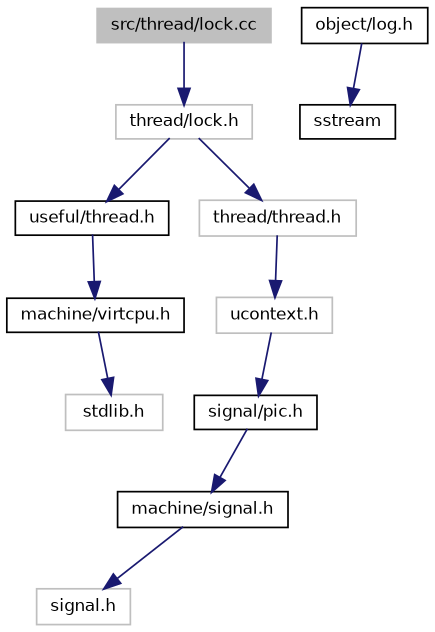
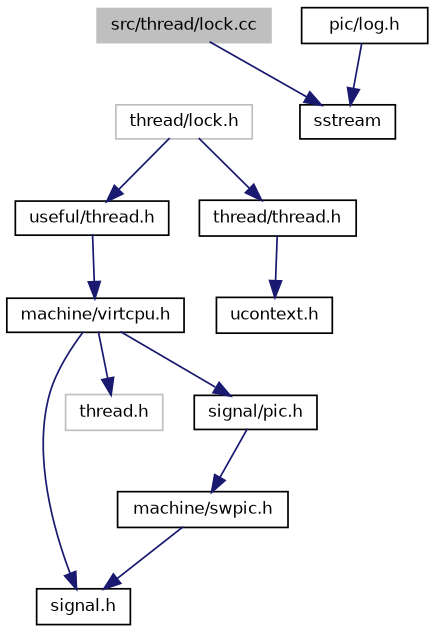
  digraph {
    fontname="DejaVu Sans"
    node [color=black fontname="DejaVu Sans" fontsize=10 shape=record]
    edge [color=midnightblue fontname="DejaVu Sans" fontsize=10 labelfontname=FreeSans labelfontsize=10 style=solid]
    n1 [color=grey75 fillcolor=grey75 fontcolor=black height=0.2 label="src/thread/lock.cc" style=filled width=0.4]
    n2 [color=grey75 height=0.2 label="thread/lock.h" width=0.4]
    n3 [height=0.2 label="useful/thread.h" width=0.4]
-   n4 [color=grey75 height=0.2 label="thread/thread.h" width=0.4]
+   n4 [height=0.2 label="thread/thread.h" width=0.4]
    n5 [height=0.2 label="machine/virtcpu.h" width=0.4]
-   n6 [color=grey75 height=0.2 label="ucontext.h" width=0.4]
-   n7 [color=grey75 height=0.2 label="signal.h" width=0.4]
-   n8 [color=grey75 height=0.2 label="stdlib.h" width=0.4]
+   n6 [height=0.2 label="ucontext.h" width=0.4]
+   n7 [height=0.2 label="signal.h" width=0.4]
+   n8 [color=grey75 height=0.2 label="thread.h" width=0.4]
    n9 [height=0.2 label="signal/pic.h" width=0.4]
-   n10 [height=0.2 label="machine/signal.h" width=0.4]
-   n11 [height=0.2 label="object/log.h" width=0.4]
+   n10 [height=0.2 label="machine/swpic.h" width=0.4]
+   n11 [height=0.2 label="pic/log.h" width=0.4]
    n12 [height=0.2 label=sstream width=0.4]
-   n1 -> n2
+   n1 -> n12
    n2 -> n3
    n2 -> n4
    n3 -> n5
    n4 -> n6
+   n5 -> n7
    n5 -> n8
-   n6 -> n9
+   n5 -> n9
    n9 -> n10
    n10 -> n7
    n11 -> n12
  }
